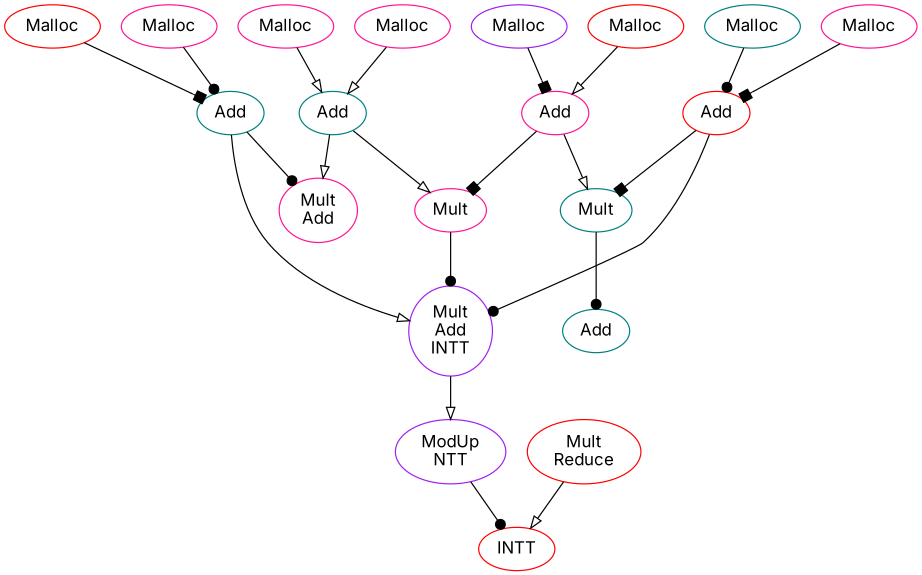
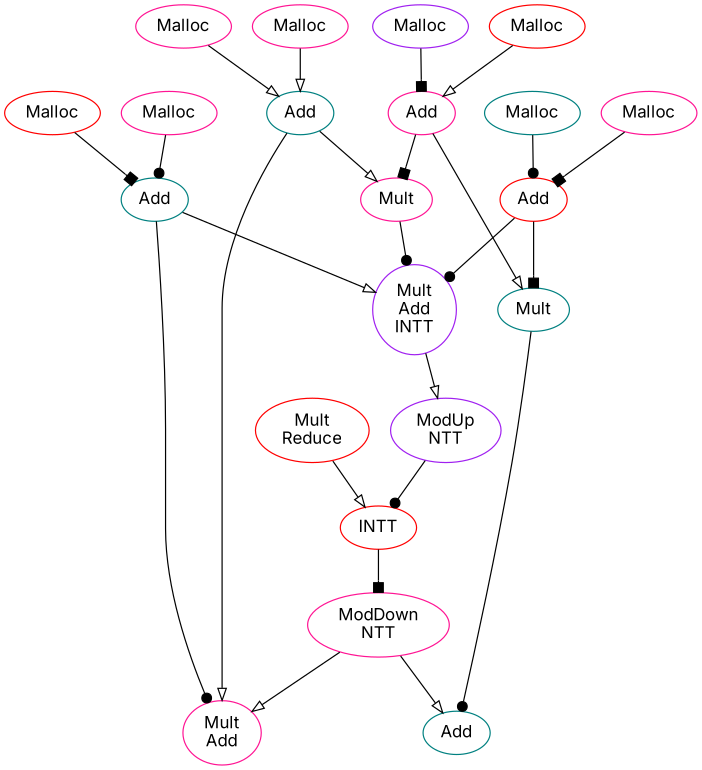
  digraph {
    fontname=Inter
    node [color=deeppink fontname=Inter]
    edge [arrowhead=onormal fontname=Inter]
    n1 [color=teal label=Add]
    n2 [color=purple label="Mult\nAdd\nINTT"]
    n3 [label="Mult\nAdd"]
    n4 [color=purple label="ModUp\nNTT"]
    n5 [label=Add]
    n6 [label=Mult]
    n7 [color=teal label=Mult]
    n8 [color=teal label=Add]
    n9 [color=red label=Malloc]
    n10 [color=purple label=Malloc]
    n11 [label=Malloc]
    n12 [color=red label=Malloc]
    n13 [color=teal label=Add]
    n14 [color=red label=Add]
    n15 [label=Malloc]
    n16 [color=teal label=Malloc]
    n17 [label=Malloc]
    n18 [label=Malloc]
    n19 [color=red label=INTT]
    n20 [color=red label="Mult\nReduce"]
+   n21 [label="ModDown\nNTT"]
    n1 -> n2
    n1 -> n3 [arrowhead=dot]
    n2 -> n4
    n4 -> n19 [arrowhead=dot]
    n5 -> n6 [arrowhead=box]
    n5 -> n7
    n6 -> n2 [arrowhead=dot]
    n7 -> n8 [arrowhead=dot]
    n9 -> n1 [arrowhead=box]
    n10 -> n5 [arrowhead=box]
    n11 -> n1 [arrowhead=dot]
    n12 -> n5
    n13 -> n3
    n13 -> n6
    n14 -> n2 [arrowhead=dot]
    n14 -> n7 [arrowhead=box]
    n15 -> n13
    n16 -> n14 [arrowhead=dot]
    n17 -> n13
    n18 -> n14 [arrowhead=box]
+   n19 -> n21 [arrowhead=box]
    n20 -> n19
+   n21 -> n3
+   n21 -> n8
  }
